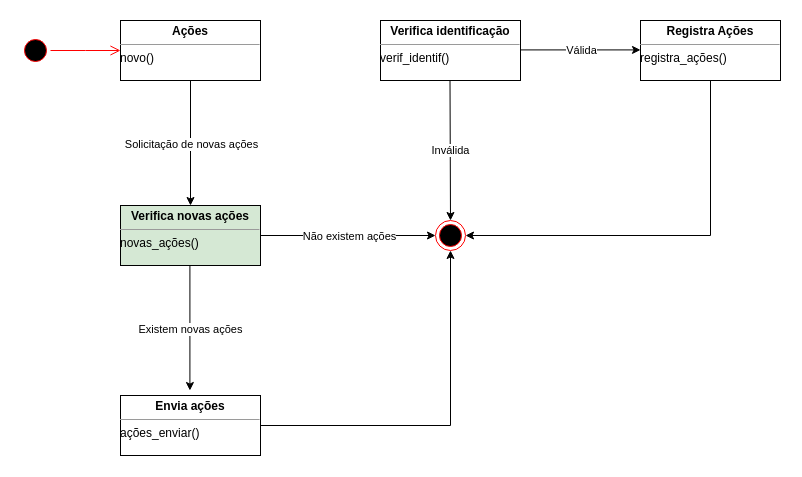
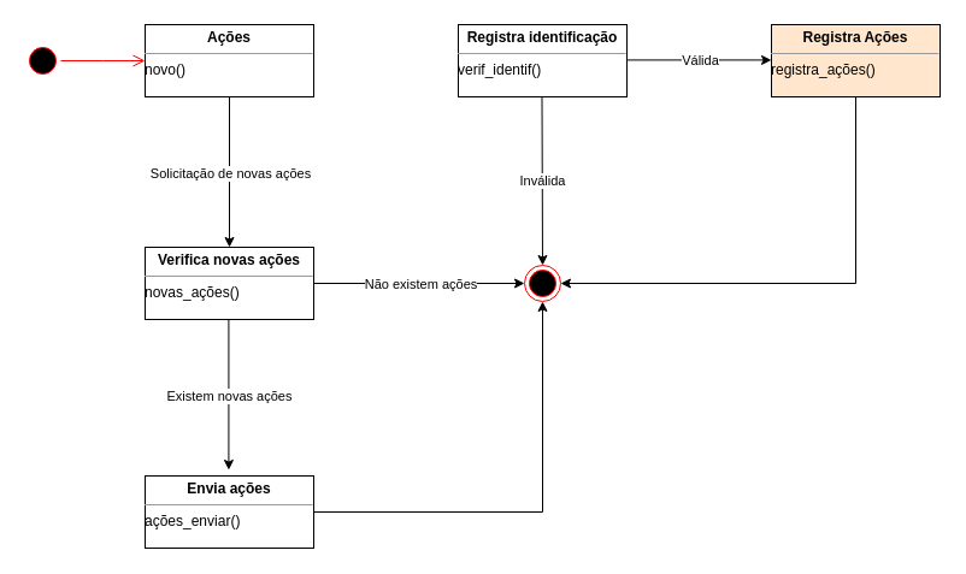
  <mxCell id="0" />
  <mxCell id="1" parent="0" />
  <mxCell id="2" value="" style="ellipse;html=1;shape=startState;fillColor=#000000;strokeColor=#ff0000;" vertex="1" parent="1"><mxGeometry x="20" y="35" width="30" height="30" as="geometry" /></mxCell>
  <mxCell id="3" value="" style="edgeStyle=orthogonalEdgeStyle;html=1;verticalAlign=bottom;endArrow=open;endSize=8;strokeColor=#ff0000;rounded=0;" edge="1" parent="1" source="2"><mxGeometry relative="1" as="geometry"><mxPoint x="120" y="50" as="targetPoint" /></mxGeometry></mxCell>
  <mxCell id="4" value="&lt;p style=&quot;margin:0px;margin-top:4px;text-align:center;&quot;&gt;&lt;b&gt;Ações&lt;/b&gt;&lt;/p&gt;&lt;hr size=&quot;1&quot;&gt;&lt;div style=&quot;height:2px;&quot;&gt;novo()&lt;/div&gt;" style="verticalAlign=top;align=left;overflow=fill;fontSize=12;fontFamily=Helvetica;html=1;" vertex="1" parent="1"><mxGeometry x="120" y="20" width="140" height="60" as="geometry" /></mxCell>
- <mxCell id="5" value="&lt;p style=&quot;margin:0px;margin-top:4px;text-align:center;&quot;&gt;&lt;b&gt;Verifica identificação&lt;/b&gt;&lt;/p&gt;&lt;hr size=&quot;1&quot;&gt;&lt;div style=&quot;height:2px;&quot;&gt;verif_identif()&lt;/div&gt;" style="verticalAlign=top;align=left;overflow=fill;fontSize=12;fontFamily=Helvetica;html=1;" vertex="1" parent="1"><mxGeometry x="380" y="20" width="140" height="60" as="geometry" /></mxCell>
+ <mxCell id="5" value="&lt;p style=&quot;margin:0px;margin-top:4px;text-align:center;&quot;&gt;&lt;b&gt;Registra identificação&lt;/b&gt;&lt;/p&gt;&lt;hr size=&quot;1&quot;&gt;&lt;div style=&quot;height:2px;&quot;&gt;verif_identif()&lt;/div&gt;" style="verticalAlign=top;align=left;overflow=fill;fontSize=12;fontFamily=Helvetica;html=1;" vertex="1" parent="1"><mxGeometry x="380" y="20" width="140" height="60" as="geometry" /></mxCell>
  <mxCell id="6" value="" style="endArrow=classic;html=1;rounded=0;exitX=0.5;exitY=1;exitDx=0;exitDy=0;" edge="1" parent="1" source="4"><mxGeometry relative="1" as="geometry"><mxPoint x="160" y="195" as="sourcePoint" /><mxPoint x="190" y="205" as="targetPoint" /></mxGeometry></mxCell>
  <mxCell id="7" value="Solicitação de novas ações" style="edgeLabel;resizable=0;html=1;align=center;verticalAlign=middle;" connectable="0" vertex="1" parent="6"><mxGeometry relative="1" as="geometry" /></mxCell>
- <mxCell id="8" value="&lt;p style=&quot;margin:0px;margin-top:4px;text-align:center;&quot;&gt;&lt;b&gt;Verifica novas ações&lt;/b&gt;&lt;/p&gt;&lt;hr size=&quot;1&quot;&gt;&lt;div style=&quot;height:2px;&quot;&gt;novas_ações()&lt;/div&gt;" style="verticalAlign=top;align=left;overflow=fill;fontSize=12;fontFamily=Helvetica;html=1;fillColor=#d5e8d4;" vertex="1" parent="1"><mxGeometry x="120" y="205" width="140" height="60" as="geometry" /></mxCell>
+ <mxCell id="8" value="&lt;p style=&quot;margin:0px;margin-top:4px;text-align:center;&quot;&gt;&lt;b&gt;Verifica novas ações&lt;/b&gt;&lt;/p&gt;&lt;hr size=&quot;1&quot;&gt;&lt;div style=&quot;height:2px;&quot;&gt;novas_ações()&lt;/div&gt;" style="verticalAlign=top;align=left;overflow=fill;fontSize=12;fontFamily=Helvetica;html=1;" vertex="1" parent="1"><mxGeometry x="120" y="205" width="140" height="60" as="geometry" /></mxCell>
  <mxCell id="9" value="&lt;p style=&quot;margin:0px;margin-top:4px;text-align:center;&quot;&gt;&lt;b&gt;Envia ações&lt;/b&gt;&lt;/p&gt;&lt;hr size=&quot;1&quot;&gt;&lt;div style=&quot;height:2px;&quot;&gt;ações_enviar()&lt;/div&gt;" style="verticalAlign=top;align=left;overflow=fill;fontSize=12;fontFamily=Helvetica;html=1;" vertex="1" parent="1"><mxGeometry x="120" y="395" width="140" height="60" as="geometry" /></mxCell>
- <mxCell id="10" value="&lt;p style=&quot;margin:0px;margin-top:4px;text-align:center;&quot;&gt;&lt;b&gt;Registra Ações&lt;/b&gt;&lt;/p&gt;&lt;hr size=&quot;1&quot;&gt;&lt;div style=&quot;height:2px;&quot;&gt;registra_ações()&lt;/div&gt;" style="verticalAlign=top;align=left;overflow=fill;fontSize=12;fontFamily=Helvetica;html=1;" vertex="1" parent="1"><mxGeometry x="640" y="20" width="140" height="60" as="geometry" /></mxCell>
+ <mxCell id="10" value="&lt;p style=&quot;margin:0px;margin-top:4px;text-align:center;&quot;&gt;&lt;b&gt;Registra Ações&lt;/b&gt;&lt;/p&gt;&lt;hr size=&quot;1&quot;&gt;&lt;div style=&quot;height:2px;&quot;&gt;registra_ações()&lt;/div&gt;" style="verticalAlign=top;align=left;overflow=fill;fontSize=12;fontFamily=Helvetica;html=1;fillColor=#ffe6cc;" vertex="1" parent="1"><mxGeometry x="640" y="20" width="140" height="60" as="geometry" /></mxCell>
  <mxCell id="11" value="" style="endArrow=classic;html=1;rounded=0;exitX=1;exitY=0.5;exitDx=0;exitDy=0;entryX=0;entryY=0.5;entryDx=0;entryDy=0;" edge="1" parent="1" target="15"><mxGeometry relative="1" as="geometry"><mxPoint x="260" y="235" as="sourcePoint" /><mxPoint x="380" y="235" as="targetPoint" /></mxGeometry></mxCell>
  <mxCell id="12" value="Não existem ações" style="edgeLabel;resizable=0;html=1;align=center;verticalAlign=middle;" connectable="0" vertex="1" parent="11"><mxGeometry relative="1" as="geometry" /></mxCell>
  <mxCell id="13" value="" style="endArrow=classic;html=1;rounded=0;exitX=0.5;exitY=1;exitDx=0;exitDy=0;entryX=0.5;entryY=0;entryDx=0;entryDy=0;" edge="1" parent="1" target="15"><mxGeometry relative="1" as="geometry"><mxPoint x="449.5" y="80" as="sourcePoint" /><mxPoint x="449.5" y="205" as="targetPoint" /></mxGeometry></mxCell>
  <mxCell id="14" value="Inválida" style="edgeLabel;resizable=0;html=1;align=center;verticalAlign=middle;" connectable="0" vertex="1" parent="13"><mxGeometry relative="1" as="geometry" /></mxCell>
  <mxCell id="15" value="" style="ellipse;html=1;shape=endState;fillColor=#000000;strokeColor=#ff0000;" vertex="1" parent="1"><mxGeometry x="435" y="220" width="30" height="30" as="geometry" /></mxCell>
  <mxCell id="16" value="" style="endArrow=none;html=1;rounded=0;exitX=1;exitY=0.5;exitDx=0;exitDy=0;" edge="1" parent="1" source="9"><mxGeometry width="50" height="50" relative="1" as="geometry"><mxPoint x="240" y="175" as="sourcePoint" /><mxPoint x="450" y="425" as="targetPoint" /></mxGeometry></mxCell>
  <mxCell id="17" value="" style="endArrow=classic;html=1;rounded=0;exitX=0.5;exitY=1;exitDx=0;exitDy=0;" edge="1" parent="1"><mxGeometry relative="1" as="geometry"><mxPoint x="189.41" y="265" as="sourcePoint" /><mxPoint x="189.41" y="390" as="targetPoint" /></mxGeometry></mxCell>
  <mxCell id="18" value="Existem novas ações" style="edgeLabel;resizable=0;html=1;align=center;verticalAlign=middle;" connectable="0" vertex="1" parent="17"><mxGeometry relative="1" as="geometry" /></mxCell>
  <mxCell id="19" value="" style="endArrow=classic;html=1;rounded=0;exitX=1;exitY=0.5;exitDx=0;exitDy=0;entryX=0;entryY=0.5;entryDx=0;entryDy=0;" edge="1" parent="1"><mxGeometry relative="1" as="geometry"><mxPoint x="520" y="49.41" as="sourcePoint" /><mxPoint x="640" y="49.41" as="targetPoint" /></mxGeometry></mxCell>
  <mxCell id="20" value="Válida" style="edgeLabel;resizable=0;html=1;align=center;verticalAlign=middle;" connectable="0" vertex="1" parent="19"><mxGeometry relative="1" as="geometry" /></mxCell>
  <mxCell id="21" value="" style="endArrow=classic;html=1;rounded=0;entryX=0.5;entryY=1;entryDx=0;entryDy=0;" edge="1" parent="1" target="15"><mxGeometry width="50" height="50" relative="1" as="geometry"><mxPoint x="450" y="425" as="sourcePoint" /><mxPoint x="560" y="295" as="targetPoint" /></mxGeometry></mxCell>
  <mxCell id="22" value="" style="endArrow=none;html=1;rounded=0;entryX=0.5;entryY=1;entryDx=0;entryDy=0;" edge="1" parent="1" target="10"><mxGeometry width="50" height="50" relative="1" as="geometry"><mxPoint x="710" y="235" as="sourcePoint" /><mxPoint x="490" y="225" as="targetPoint" /></mxGeometry></mxCell>
  <mxCell id="23" value="" style="endArrow=classic;html=1;rounded=0;entryX=1;entryY=0.5;entryDx=0;entryDy=0;" edge="1" parent="1" target="15"><mxGeometry width="50" height="50" relative="1" as="geometry"><mxPoint x="710" y="235" as="sourcePoint" /><mxPoint x="490" y="225" as="targetPoint" /></mxGeometry></mxCell>
